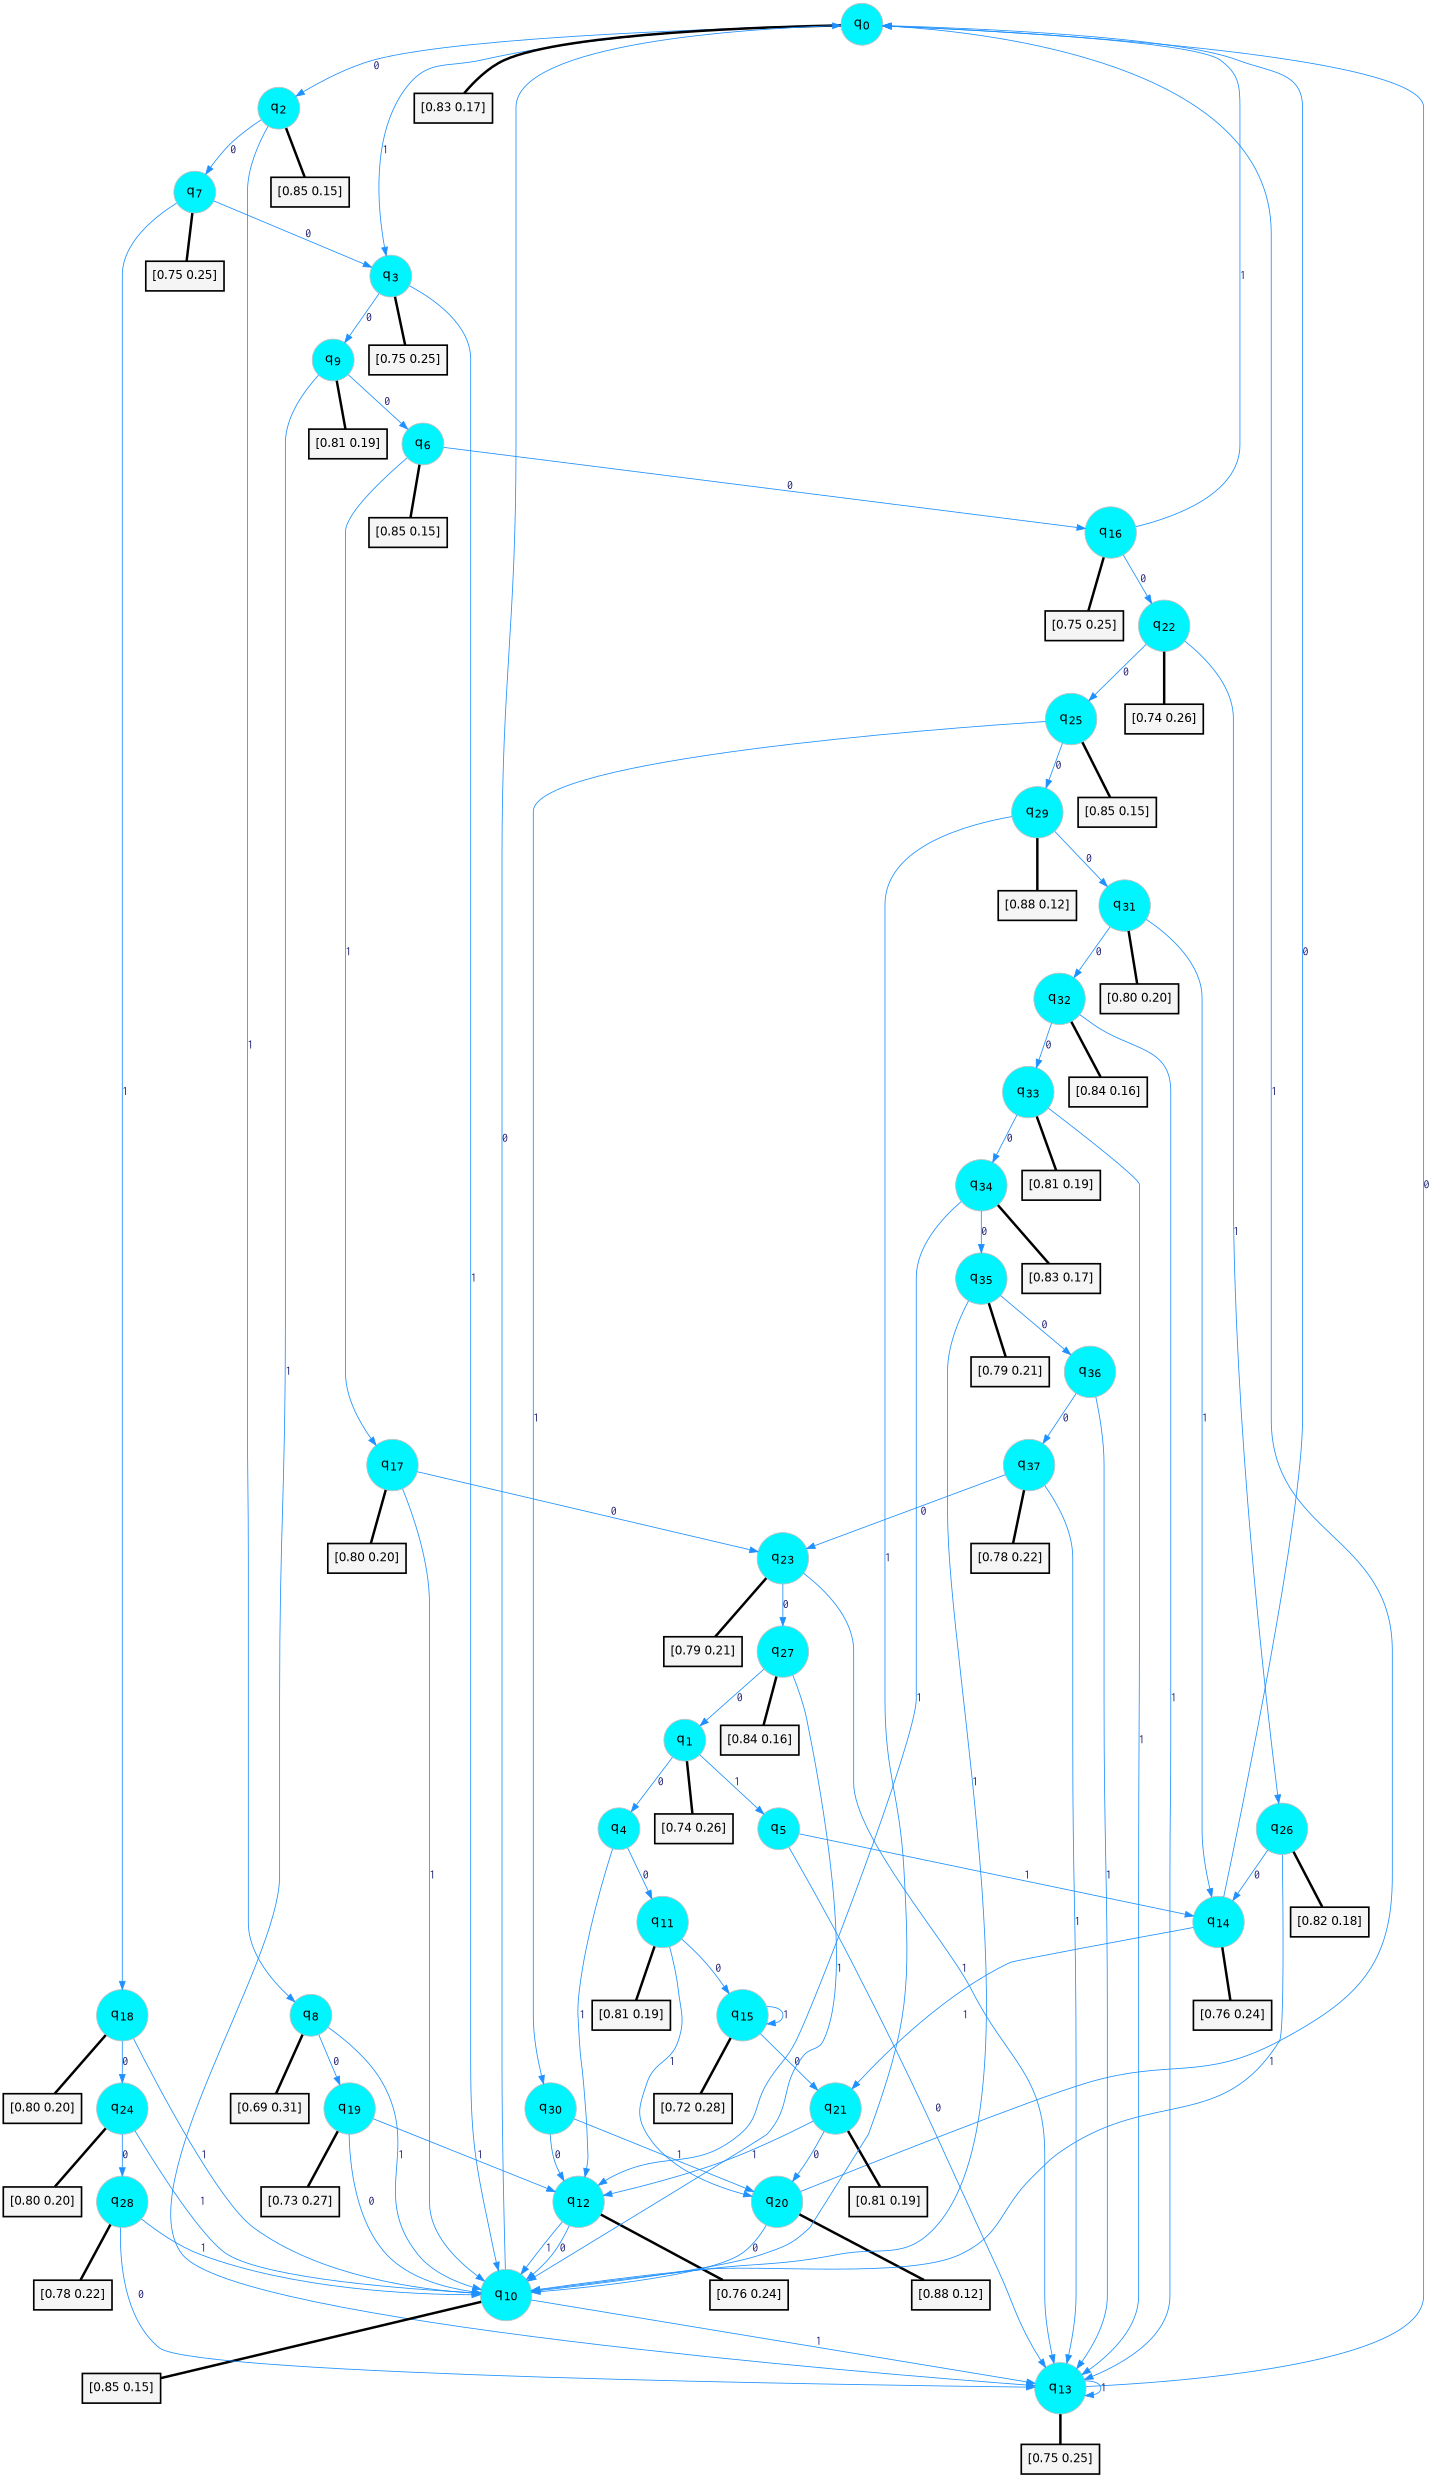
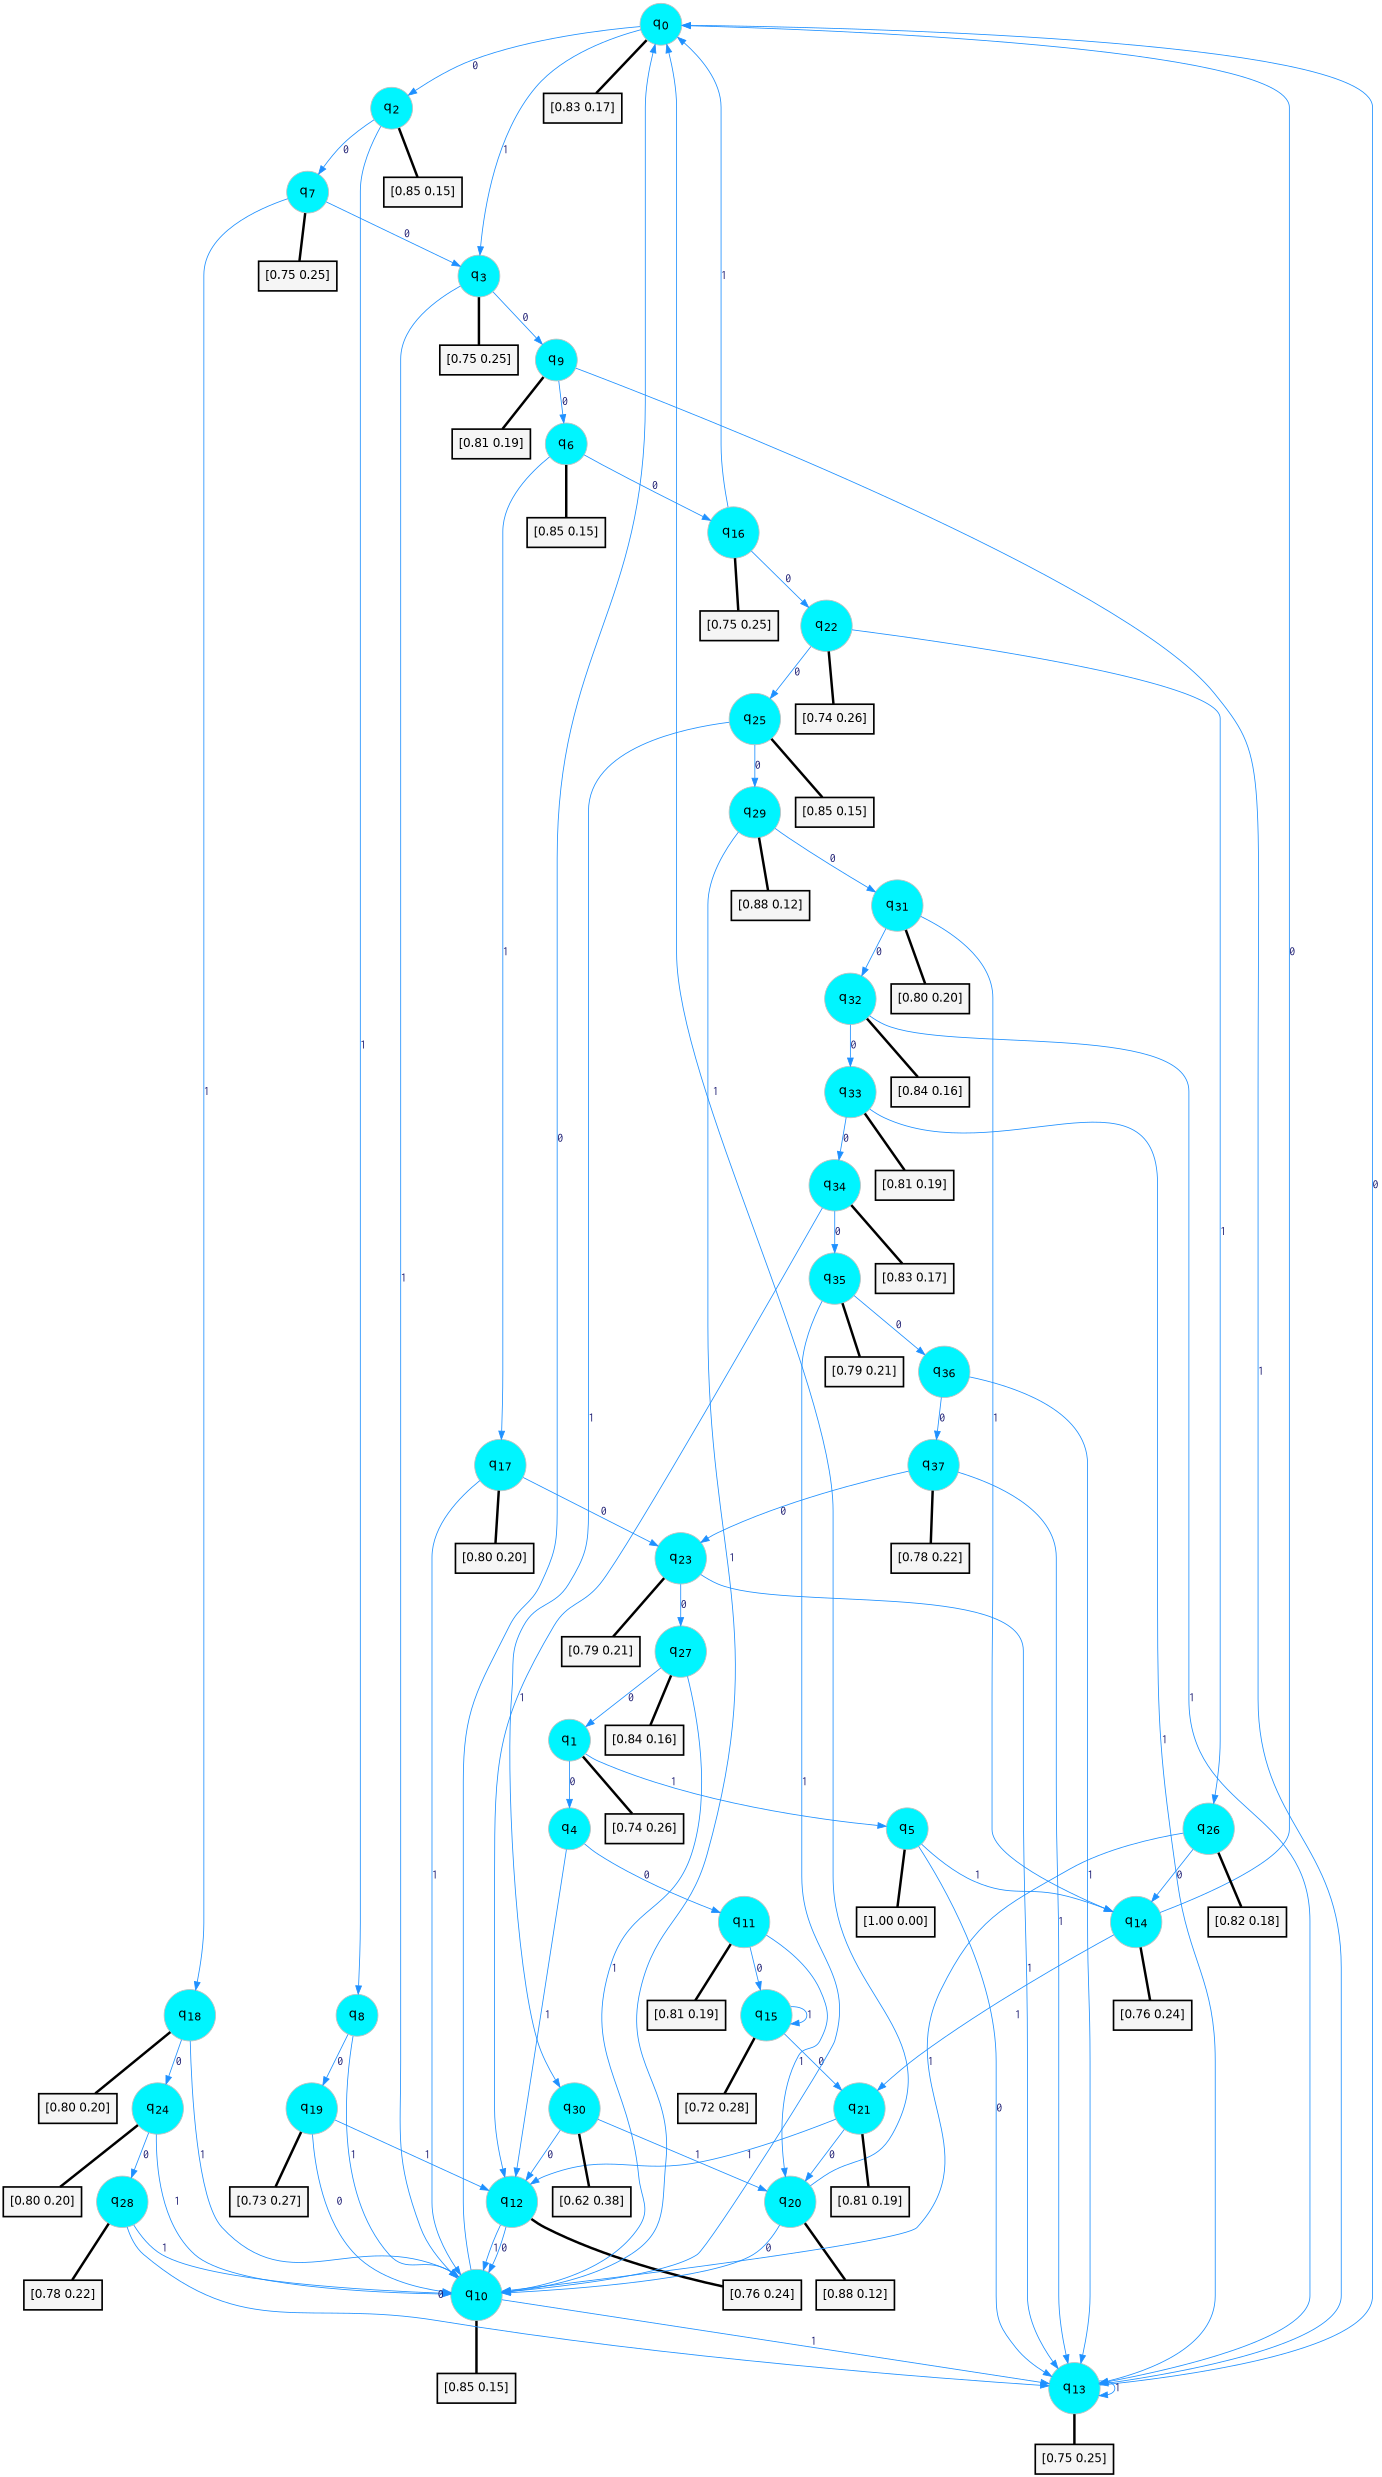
  digraph {
    rankdir=TD
    node [color=gray fillcolor=turquoise1 fontcolor=black fontname=Helvetica fontsize=16 fontweight=bold shape=circle style=filled]
    edge [arrowsize=1 color=dodgerblue1 fontcolor=midnightblue fontname=courier fontweight=bold penwidth=1 style=solid weight=20]
    n1 [label=<q<SUB>0</SUB>>]
    n2 [label=<q<SUB>2</SUB>>]
    n3 [label=<q<SUB>3</SUB>>]
    n4 [color=black fillcolor=whitesmoke fontsize=14 label="[0.83 0.17]" penwidth=2 shape=box]
    n5 [label=<q<SUB>7</SUB>>]
    n6 [label=<q<SUB>8</SUB>>]
    n7 [color=black fillcolor=whitesmoke fontsize=14 label="[0.85 0.15]" penwidth=2 shape=box]
    n8 [label=<q<SUB>9</SUB>>]
    n9 [label=<q<SUB>10</SUB>>]
    n10 [color=black fillcolor=whitesmoke fontsize=14 label="[0.75 0.25]" penwidth=2 shape=box]
    n11 [label=<q<SUB>1</SUB>>]
    n12 [label=<q<SUB>4</SUB>>]
    n13 [label=<q<SUB>5</SUB>>]
    n14 [color=black fillcolor=whitesmoke fontsize=14 label="[0.74 0.26]" penwidth=2 shape=box]
    n15 [label=<q<SUB>11</SUB>>]
    n16 [label=<q<SUB>12</SUB>>]
    n17 [label=<q<SUB>13</SUB>>]
    n18 [label=<q<SUB>14</SUB>>]
+   n19 [color=black fillcolor=whitesmoke fontsize=14 label="[1.00 0.00]" penwidth=2 shape=box]
    n20 [label=<q<SUB>18</SUB>>]
    n21 [color=black fillcolor=whitesmoke fontsize=14 label="[0.75 0.25]" penwidth=2 shape=box]
    n22 [label=<q<SUB>19</SUB>>]
-   n23 [color=black fillcolor=whitesmoke fontsize=14 label="[0.69 0.31]" penwidth=2 shape=box]
    n24 [label=<q<SUB>6</SUB>>]
    n25 [color=black fillcolor=whitesmoke fontsize=14 label="[0.81 0.19]" penwidth=2 shape=box]
    n26 [color=black fillcolor=whitesmoke fontsize=14 label="[0.85 0.15]" penwidth=2 shape=box]
    n27 [label=<q<SUB>15</SUB>>]
    n28 [label=<q<SUB>20</SUB>>]
    n29 [color=black fillcolor=whitesmoke fontsize=14 label="[0.81 0.19]" penwidth=2 shape=box]
    n30 [color=black fillcolor=whitesmoke fontsize=14 label="[0.76 0.24]" penwidth=2 shape=box]
    n31 [color=black fillcolor=whitesmoke fontsize=14 label="[0.75 0.25]" penwidth=2 shape=box]
    n32 [label=<q<SUB>21</SUB>>]
    n33 [color=black fillcolor=whitesmoke fontsize=14 label="[0.76 0.24]" penwidth=2 shape=box]
    n34 [label=<q<SUB>16</SUB>>]
    n35 [label=<q<SUB>17</SUB>>]
    n36 [color=black fillcolor=whitesmoke fontsize=14 label="[0.85 0.15]" penwidth=2 shape=box]
    n37 [label=<q<SUB>22</SUB>>]
    n38 [color=black fillcolor=whitesmoke fontsize=14 label="[0.75 0.25]" penwidth=2 shape=box]
    n39 [label=<q<SUB>23</SUB>>]
    n40 [color=black fillcolor=whitesmoke fontsize=14 label="[0.80 0.20]" penwidth=2 shape=box]
    n41 [label=<q<SUB>24</SUB>>]
    n42 [color=black fillcolor=whitesmoke fontsize=14 label="[0.80 0.20]" penwidth=2 shape=box]
    n43 [color=black fillcolor=whitesmoke fontsize=14 label="[0.73 0.27]" penwidth=2 shape=box]
    n44 [color=black fillcolor=whitesmoke fontsize=14 label="[0.72 0.28]" penwidth=2 shape=box]
    n45 [color=black fillcolor=whitesmoke fontsize=14 label="[0.88 0.12]" penwidth=2 shape=box]
    n46 [color=black fillcolor=whitesmoke fontsize=14 label="[0.81 0.19]" penwidth=2 shape=box]
    n47 [label=<q<SUB>25</SUB>>]
    n48 [label=<q<SUB>26</SUB>>]
    n49 [color=black fillcolor=whitesmoke fontsize=14 label="[0.74 0.26]" penwidth=2 shape=box]
    n50 [label=<q<SUB>27</SUB>>]
    n51 [color=black fillcolor=whitesmoke fontsize=14 label="[0.79 0.21]" penwidth=2 shape=box]
    n52 [label=<q<SUB>28</SUB>>]
    n53 [color=black fillcolor=whitesmoke fontsize=14 label="[0.80 0.20]" penwidth=2 shape=box]
    n54 [label=<q<SUB>29</SUB>>]
    n55 [label=<q<SUB>30</SUB>>]
    n56 [color=black fillcolor=whitesmoke fontsize=14 label="[0.85 0.15]" penwidth=2 shape=box]
    n57 [color=black fillcolor=whitesmoke fontsize=14 label="[0.82 0.18]" penwidth=2 shape=box]
    n58 [color=black fillcolor=whitesmoke fontsize=14 label="[0.84 0.16]" penwidth=2 shape=box]
    n59 [color=black fillcolor=whitesmoke fontsize=14 label="[0.78 0.22]" penwidth=2 shape=box]
    n60 [label=<q<SUB>31</SUB>>]
    n61 [color=black fillcolor=whitesmoke fontsize=14 label="[0.88 0.12]" penwidth=2 shape=box]
+   n62 [color=black fillcolor=whitesmoke fontsize=14 label="[0.62 0.38]" penwidth=2 shape=box]
    n63 [label=<q<SUB>32</SUB>>]
    n64 [color=black fillcolor=whitesmoke fontsize=14 label="[0.80 0.20]" penwidth=2 shape=box]
    n65 [label=<q<SUB>33</SUB>>]
    n66 [color=black fillcolor=whitesmoke fontsize=14 label="[0.84 0.16]" penwidth=2 shape=box]
    n67 [label=<q<SUB>34</SUB>>]
    n68 [color=black fillcolor=whitesmoke fontsize=14 label="[0.81 0.19]" penwidth=2 shape=box]
    n69 [label=<q<SUB>35</SUB>>]
    n70 [color=black fillcolor=whitesmoke fontsize=14 label="[0.83 0.17]" penwidth=2 shape=box]
    n71 [label=<q<SUB>36</SUB>>]
    n72 [color=black fillcolor=whitesmoke fontsize=14 label="[0.79 0.21]" penwidth=2 shape=box]
    n73 [label=<q<SUB>37</SUB>>]
    n74 [color=black fillcolor=whitesmoke fontsize=14 label="[0.78 0.22]" penwidth=2 shape=box]
    n1 -> n2 [label=0]
    n1 -> n3 [label=1]
    n1 -> n4 [arrowhead=none color=black penwidth=3]
    n2 -> n5 [label=0]
    n2 -> n6 [label=1]
    n2 -> n7 [arrowhead=none color=black penwidth=3]
    n3 -> n8 [label=0]
    n3 -> n9 [label=1]
    n3 -> n10 [arrowhead=none color=black penwidth=3]
    n5 -> n3 [label=0]
    n5 -> n20 [label=1]
    n5 -> n21 [arrowhead=none color=black penwidth=3]
    n6 -> n9 [label=1]
    n6 -> n22 [label=0]
-   n6 -> n23 [arrowhead=none color=black penwidth=3]
    n8 -> n17 [label=1]
    n8 -> n24 [label=0]
    n8 -> n25 [arrowhead=none color=black penwidth=3]
    n9 -> n1 [label=0]
    n9 -> n17 [label=1]
    n9 -> n26 [arrowhead=none color=black penwidth=3]
    n11 -> n12 [label=0]
    n11 -> n13 [label=1]
    n11 -> n14 [arrowhead=none color=black penwidth=3]
    n12 -> n15 [label=0]
    n12 -> n16 [label=1]
    n13 -> n17 [label=0]
    n13 -> n18 [label=1]
+   n13 -> n19 [arrowhead=none color=black penwidth=3]
    n15 -> n27 [label=0]
    n15 -> n28 [label=1]
    n15 -> n29 [arrowhead=none color=black penwidth=3]
    n16 -> n9 [label=0]
    n16 -> n9 [label=1]
    n16 -> n30 [arrowhead=none color=black penwidth=3]
    n17 -> n1 [label=0]
    n17 -> n17 [label=1]
    n17 -> n31 [arrowhead=none color=black penwidth=3]
    n18 -> n1 [label=0]
    n18 -> n32 [label=1]
    n18 -> n33 [arrowhead=none color=black penwidth=3]
    n20 -> n9 [label=1]
    n20 -> n41 [label=0]
    n20 -> n42 [arrowhead=none color=black penwidth=3]
    n22 -> n9 [label=0]
    n22 -> n16 [label=1]
    n22 -> n43 [arrowhead=none color=black penwidth=3]
    n24 -> n34 [label=0]
    n24 -> n35 [label=1]
    n24 -> n36 [arrowhead=none color=black penwidth=3]
    n27 -> n27 [label=1]
    n27 -> n32 [label=0]
    n27 -> n44 [arrowhead=none color=black penwidth=3]
    n28 -> n1 [label=1]
    n28 -> n9 [label=0]
    n28 -> n45 [arrowhead=none color=black penwidth=3]
    n32 -> n16 [label=1]
    n32 -> n28 [label=0]
    n32 -> n46 [arrowhead=none color=black penwidth=3]
    n34 -> n1 [label=1]
    n34 -> n37 [label=0]
    n34 -> n38 [arrowhead=none color=black penwidth=3]
    n35 -> n9 [label=1]
    n35 -> n39 [label=0]
    n35 -> n40 [arrowhead=none color=black penwidth=3]
    n37 -> n47 [label=0]
    n37 -> n48 [label=1]
    n37 -> n49 [arrowhead=none color=black penwidth=3]
    n39 -> n17 [label=1]
    n39 -> n50 [label=0]
    n39 -> n51 [arrowhead=none color=black penwidth=3]
    n41 -> n9 [label=1]
    n41 -> n52 [label=0]
    n41 -> n53 [arrowhead=none color=black penwidth=3]
    n47 -> n54 [label=0]
    n47 -> n55 [label=1]
    n47 -> n56 [arrowhead=none color=black penwidth=3]
    n48 -> n9 [label=1]
    n48 -> n18 [label=0]
    n48 -> n57 [arrowhead=none color=black penwidth=3]
    n50 -> n9 [label=1]
    n50 -> n11 [label=0]
    n50 -> n58 [arrowhead=none color=black penwidth=3]
    n52 -> n9 [label=1]
    n52 -> n17 [label=0]
    n52 -> n59 [arrowhead=none color=black penwidth=3]
    n54 -> n9 [label=1]
    n54 -> n60 [label=0]
    n54 -> n61 [arrowhead=none color=black penwidth=3]
    n55 -> n16 [label=0]
    n55 -> n28 [label=1]
+   n55 -> n62 [arrowhead=none color=black penwidth=3]
    n60 -> n18 [label=1]
    n60 -> n63 [label=0]
    n60 -> n64 [arrowhead=none color=black penwidth=3]
    n63 -> n17 [label=1]
    n63 -> n65 [label=0]
    n63 -> n66 [arrowhead=none color=black penwidth=3]
    n65 -> n17 [label=1]
    n65 -> n67 [label=0]
    n65 -> n68 [arrowhead=none color=black penwidth=3]
    n67 -> n16 [label=1]
    n67 -> n69 [label=0]
    n67 -> n70 [arrowhead=none color=black penwidth=3]
    n69 -> n9 [label=1]
    n69 -> n71 [label=0]
    n69 -> n72 [arrowhead=none color=black penwidth=3]
    n71 -> n17 [label=1]
    n71 -> n73 [label=0]
    n73 -> n17 [label=1]
    n73 -> n39 [label=0]
    n73 -> n74 [arrowhead=none color=black penwidth=3]
  }
